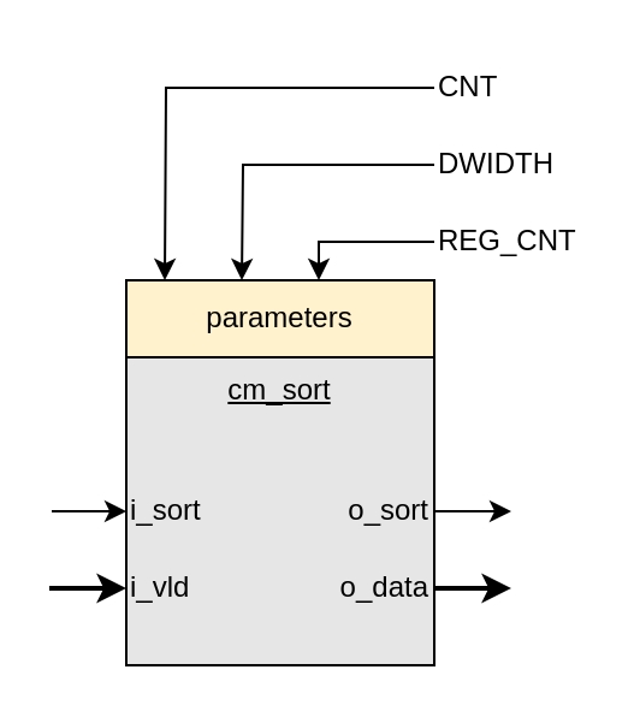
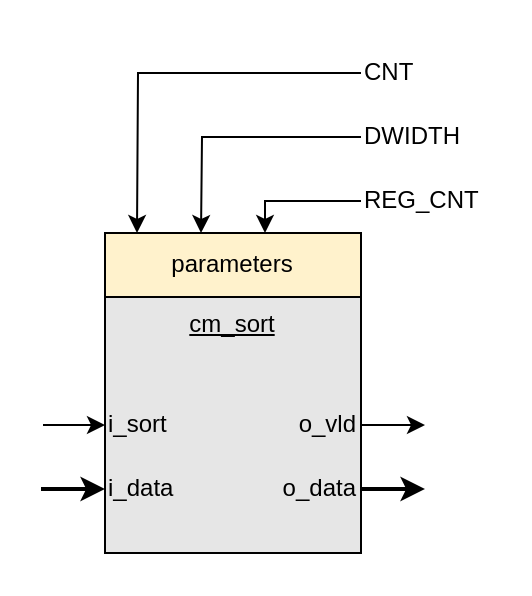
  <mxCell id="0" />
  <mxCell id="1" parent="0" />
  <mxCell id="2" value="cm_sort" style="rounded=0;whiteSpace=wrap;html=1;verticalAlign=top;fontStyle=4;fillColor=#e6e6e6;" vertex="1" parent="1"><mxGeometry x="52" y="148" width="128" height="128" as="geometry" /></mxCell>
  <mxCell id="3" value="parameters" style="rounded=0;whiteSpace=wrap;html=1;fillColor=#fff2cc;" vertex="1" parent="1"><mxGeometry x="52" y="116" width="128" height="32" as="geometry" /></mxCell>
  <mxCell id="4" style="edgeStyle=orthogonalEdgeStyle;rounded=0;orthogonalLoop=1;jettySize=auto;html=1;entryX=0;entryY=0.5;entryDx=0;entryDy=0;strokeWidth=1;startArrow=none;startFill=0;" edge="1" parent="1" target="5"><mxGeometry relative="1" as="geometry"><mxPoint x="21" y="212" as="sourcePoint" /></mxGeometry></mxCell>
  <mxCell id="5" value="i_sort" style="text;html=1;strokeColor=none;fillColor=none;align=left;verticalAlign=middle;whiteSpace=wrap;rounded=0;" vertex="1" parent="1"><mxGeometry x="52" y="196" width="64" height="32" as="geometry" /></mxCell>
  <mxCell id="6" style="edgeStyle=orthogonalEdgeStyle;rounded=0;orthogonalLoop=1;jettySize=auto;html=1;entryX=0;entryY=0.5;entryDx=0;entryDy=0;strokeWidth=2;" edge="1" parent="1" target="7"><mxGeometry relative="1" as="geometry"><mxPoint x="20" y="244" as="sourcePoint" /></mxGeometry></mxCell>
- <mxCell id="7" value="i_vld" style="text;html=1;strokeColor=none;fillColor=none;align=left;verticalAlign=middle;whiteSpace=wrap;rounded=0;" vertex="1" parent="1"><mxGeometry x="52" y="228" width="64" height="32" as="geometry" /></mxCell>
+ <mxCell id="7" value="i_data" style="text;html=1;strokeColor=none;fillColor=none;align=left;verticalAlign=middle;whiteSpace=wrap;rounded=0;" vertex="1" parent="1"><mxGeometry x="52" y="228" width="64" height="32" as="geometry" /></mxCell>
  <mxCell id="8" style="edgeStyle=orthogonalEdgeStyle;rounded=0;orthogonalLoop=1;jettySize=auto;html=1;exitX=1;exitY=0.5;exitDx=0;exitDy=0;strokeWidth=1;startArrow=none;startFill=0;" edge="1" parent="1" source="9"><mxGeometry relative="1" as="geometry"><mxPoint x="52" y="211.848" as="sourcePoint" /><mxPoint x="212" y="212" as="targetPoint" /></mxGeometry></mxCell>
- <mxCell id="9" value="o_sort" style="text;html=1;strokeColor=none;fillColor=none;align=right;verticalAlign=middle;whiteSpace=wrap;rounded=0;" vertex="1" parent="1"><mxGeometry x="116" y="196" width="64" height="32" as="geometry" /></mxCell>
+ <mxCell id="9" value="o_vld" style="text;html=1;strokeColor=none;fillColor=none;align=right;verticalAlign=middle;whiteSpace=wrap;rounded=0;" vertex="1" parent="1"><mxGeometry x="116" y="196" width="64" height="32" as="geometry" /></mxCell>
  <mxCell id="10" style="edgeStyle=orthogonalEdgeStyle;rounded=0;orthogonalLoop=1;jettySize=auto;html=1;exitX=1;exitY=0.5;exitDx=0;exitDy=0;strokeWidth=2;" edge="1" parent="1" source="11"><mxGeometry relative="1" as="geometry"><mxPoint x="212" y="244" as="targetPoint" /></mxGeometry></mxCell>
  <mxCell id="11" value="o_data" style="text;html=1;strokeColor=none;fillColor=none;align=right;verticalAlign=middle;whiteSpace=wrap;rounded=0;" vertex="1" parent="1"><mxGeometry x="116" y="228" width="64" height="32" as="geometry" /></mxCell>
  <mxCell id="12" style="edgeStyle=orthogonalEdgeStyle;rounded=0;orthogonalLoop=1;jettySize=auto;html=1;exitX=0;exitY=0.5;exitDx=0;exitDy=0;" edge="1" parent="1" source="13"><mxGeometry relative="1" as="geometry"><mxPoint x="68" y="116" as="targetPoint" /></mxGeometry></mxCell>
  <mxCell id="13" value="CNT" style="text;html=1;strokeColor=none;fillColor=none;align=left;verticalAlign=middle;whiteSpace=wrap;rounded=0;" vertex="1" parent="1"><mxGeometry x="180" width="64" height="32" as="geometry" y="20" /></mxCell>
  <mxCell id="14" style="edgeStyle=orthogonalEdgeStyle;rounded=0;orthogonalLoop=1;jettySize=auto;html=1;exitX=0;exitY=0.5;exitDx=0;exitDy=0;" edge="1" parent="1" source="15"><mxGeometry relative="1" as="geometry"><mxPoint x="100" y="116" as="targetPoint" /></mxGeometry></mxCell>
  <mxCell id="15" value="DWIDTH" style="text;html=1;strokeColor=none;fillColor=none;align=left;verticalAlign=middle;whiteSpace=wrap;rounded=0;" vertex="1" parent="1"><mxGeometry x="180" y="52" width="64" height="32" as="geometry" /></mxCell>
  <mxCell id="16" style="edgeStyle=orthogonalEdgeStyle;rounded=0;orthogonalLoop=1;jettySize=auto;html=1;exitX=0;exitY=0.5;exitDx=0;exitDy=0;" edge="1" parent="1" source="17"><mxGeometry relative="1" as="geometry"><mxPoint x="132" y="116" as="targetPoint" /><Array as="points"><mxPoint x="132" y="100" /></Array></mxGeometry></mxCell>
  <mxCell id="17" value="REG_CNT" style="text;html=1;strokeColor=none;fillColor=none;align=left;verticalAlign=middle;whiteSpace=wrap;rounded=0;" vertex="1" parent="1"><mxGeometry x="180" y="84" width="64" height="32" as="geometry" /></mxCell>
